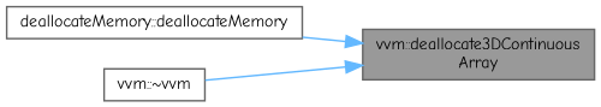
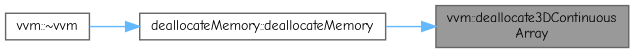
  digraph {
    fontname="Comic Neue"
    rankdir=RL
    node [color=grey40 fillcolor=white fontname="Comic Neue" fontsize=10 shape=box style=filled]
    edge [color=steelblue1 dir=back fontname="Comic Neue" fontsize=10 labelfontname=Helvetica labelfontsize=10 style=solid]
    n1 [color=gray40 fillcolor=grey60 fontcolor=black height=0.2 label="vvm::deallocate3DContinuous\lArray" width=0.4]
    n2 [height=0.2 label="deallocateMemory::deallocateMemory" width=0.4]
    n3 [height=0.2 label="vvm::~vvm" width=0.4]
    n1 -> n2
-   n1 -> n3
+   n2 -> n3
  }
